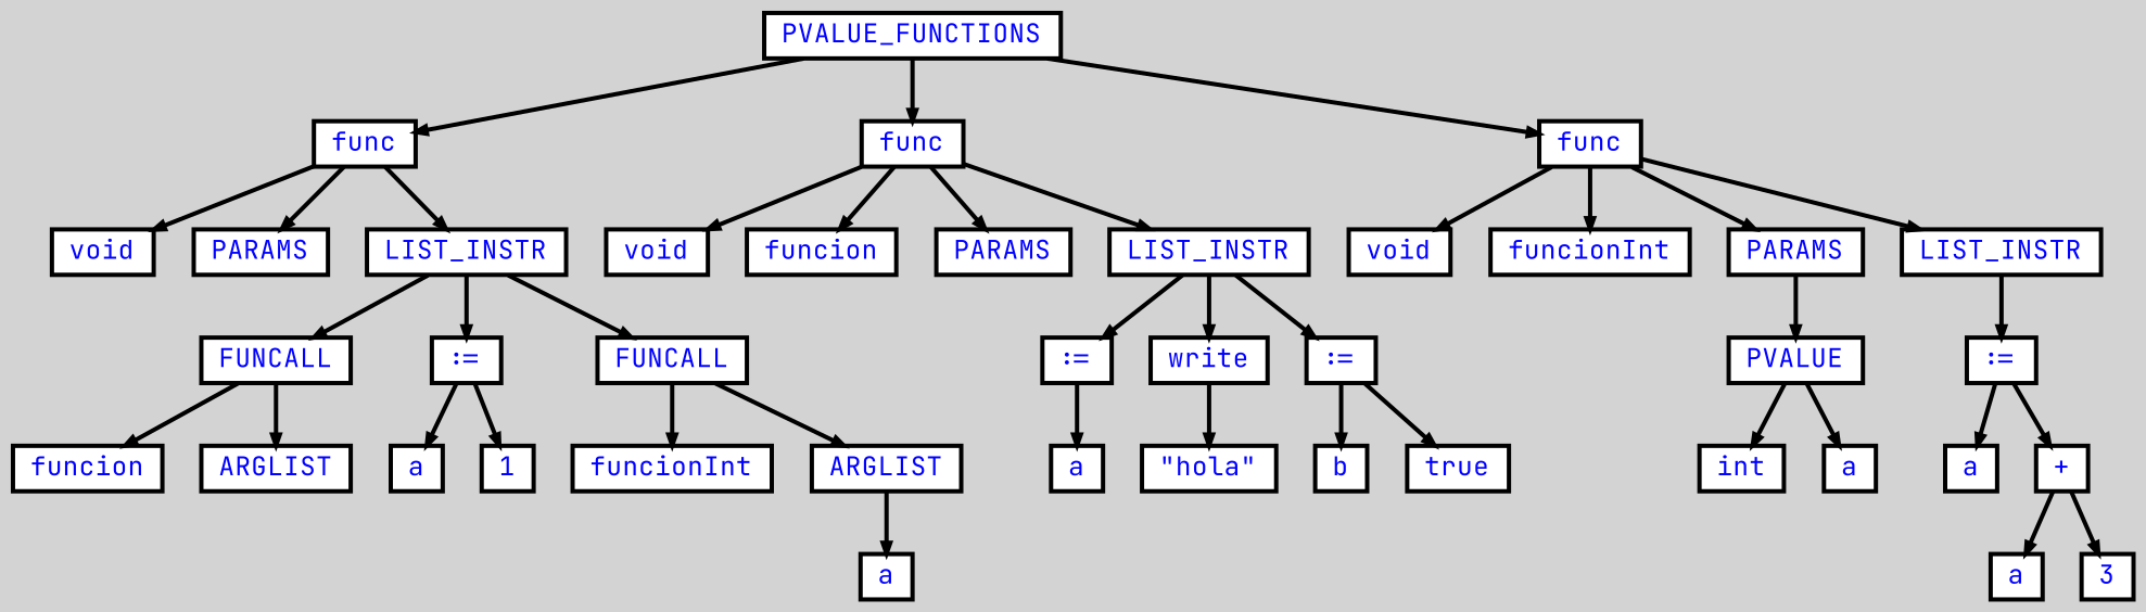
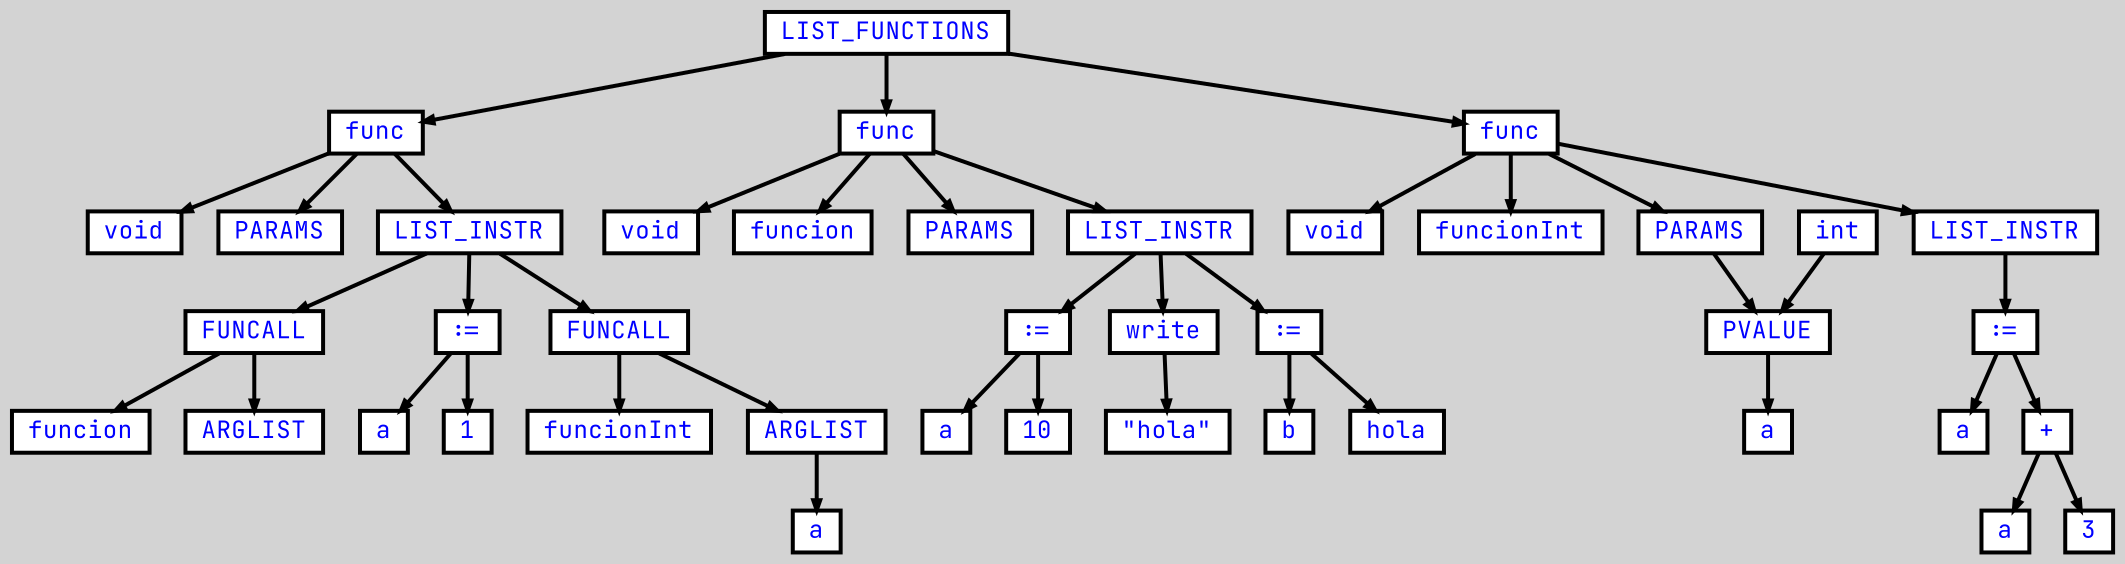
  digraph {
    bgcolor=lightgrey
    fontname="JetBrains Mono"
    ordering=out
    ranksep=.4
    node [color=black fillcolor=white fixedsize=false fontcolor=blue fontname="JetBrains Mono" fontsize=12 shape=box style="filled, solid, bold"]
    edge [arrowsize=.5 color=black fontname="JetBrains Mono" style=bold]
-   n1 [height=.25 label=PVALUE_FUNCTIONS width=.25]
+   n1 [height=.25 label=LIST_FUNCTIONS width=.25]
    n2 [height=.25 label=func width=.25]
    n3 [height=.25 label=func width=.25]
    n4 [height=.25 label=func width=.25]
    n5 [height=.25 label=void width=.25]
    n6 [height=.25 label=PARAMS width=.25]
    n7 [height=.25 label=LIST_INSTR width=.25]
    n8 [height=.25 label=void width=.25]
    n9 [height=.25 label=funcion width=.25]
    n10 [height=.25 label=PARAMS width=.25]
    n11 [height=.25 label=LIST_INSTR width=.25]
    n12 [height=.25 label=void width=.25]
    n13 [height=.25 label=funcionInt width=.25]
    n14 [height=.25 label=PARAMS width=.25]
    n15 [height=.25 label=LIST_INSTR width=.25]
    n16 [height=.25 label=FUNCALL width=.25]
    n17 [height=.25 label=":=" width=.25]
    n18 [height=.25 label=FUNCALL width=.25]
    n19 [height=.25 label=funcion width=.25]
    n20 [height=.25 label=ARGLIST width=.25]
    n21 [height=.25 label=a width=.25]
    n22 [height=.25 label=1 width=.25]
    n23 [height=.25 label=funcionInt width=.25]
    n24 [height=.25 label=ARGLIST width=.25]
    n25 [height=.25 label=a width=.25]
    n26 [height=.25 label=":=" width=.25]
    n27 [height=.25 label=write width=.25]
    n28 [height=.25 label=":=" width=.25]
    n29 [height=.25 label=a width=.25]
+   n30 [height=.25 label=10 width=.25]
    n31 [height=.25 label="\"hola\"" width=.25]
    n32 [height=.25 label=b width=.25]
-   n33 [height=.25 label=true width=.25]
+   n33 [height=.25 label=hola width=.25]
    n34 [height=.25 label=PVALUE width=.25]
    n35 [height=.25 label=":=" width=.25]
    n36 [height=.25 label=int width=.25]
    n37 [height=.25 label=a width=.25]
    n38 [height=.25 label=a width=.25]
    n39 [height=.25 label="+" width=.25]
    n40 [height=.25 label=a width=.25]
    n41 [height=.25 label=3 width=.25]
    n1 -> n2
    n1 -> n3
    n1 -> n4
    n2 -> n5
    n2 -> n6
    n2 -> n7
    n3 -> n8
    n3 -> n9
    n3 -> n10
    n3 -> n11
    n4 -> n12
    n4 -> n13
    n4 -> n14
    n4 -> n15
    n7 -> n16
    n7 -> n17
    n7 -> n18
    n11 -> n26
    n11 -> n27
    n11 -> n28
    n14 -> n34
    n15 -> n35
    n16 -> n19
    n16 -> n20
    n17 -> n21
    n17 -> n22
    n18 -> n23
    n18 -> n24
    n24 -> n25
    n26 -> n29
+   n26 -> n30
    n27 -> n31
    n28 -> n32
    n28 -> n33
-   n34 -> n36
+   n36 -> n34
    n34 -> n37
    n35 -> n38
    n35 -> n39
    n39 -> n40
    n39 -> n41
  }
